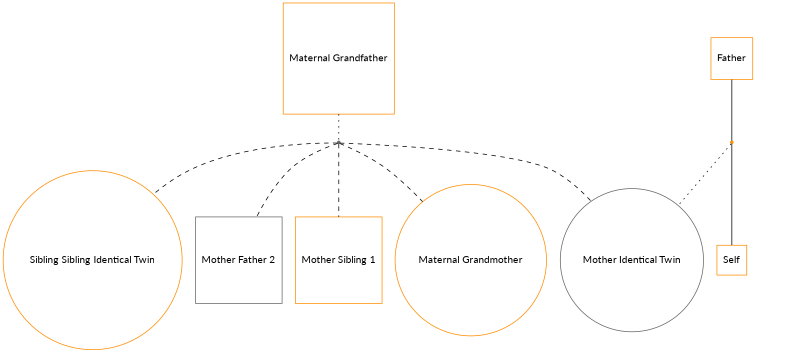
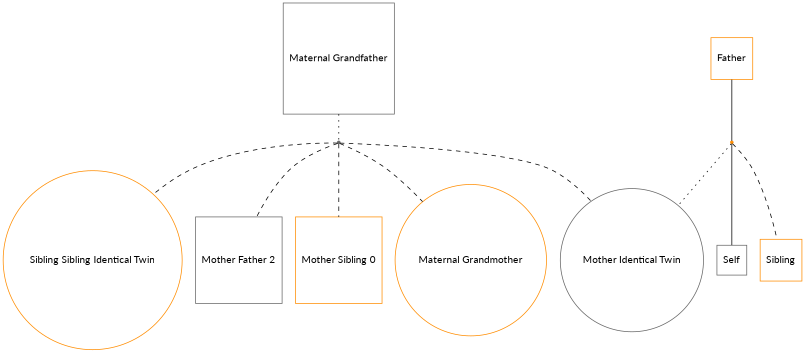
  graph {
    fontname=Lato
    node [color=darkorange fontname=Lato regular=1 shape=box]
    edge [fontname=Lato style=dashed]
-   Self
+   Self [color=gray40]
    "father+motheridenticaltwin" [shape=point regular=""]
    Father
+   Sibling
    "Mother Identical Twin" [color=gray40 shape=oval]
    n6 [label="Sibling Sibling Identical Twin" shape=oval]
    n7 [color=gray40 label="Mother Father 2"]
    "maternalgrandfather+maternalgrandmother" [color=gray40 shape=point regular=""]
-   "Maternal Grandfather"
-   "Mother Sibling 1"
+   "Maternal Grandfather" [color=gray40]
+   "Mother Sibling 1" [label="Mother Sibling 0"]
    "Maternal Grandmother" [shape=oval]
    "father+motheridenticaltwin" -- Self [style=solid]
+   "father+motheridenticaltwin" -- Sibling
    "father+motheridenticaltwin" -- "Mother Identical Twin" [style=dotted]
    Father -- "father+motheridenticaltwin" [style=solid]
    "maternalgrandfather+maternalgrandmother" -- "Mother Identical Twin"
    "maternalgrandfather+maternalgrandmother" -- n6
    "maternalgrandfather+maternalgrandmother" -- n7
    "maternalgrandfather+maternalgrandmother" -- "Mother Sibling 1"
    "maternalgrandfather+maternalgrandmother" -- "Maternal Grandmother"
    "Maternal Grandfather" -- "maternalgrandfather+maternalgrandmother" [style=dotted]
  }
